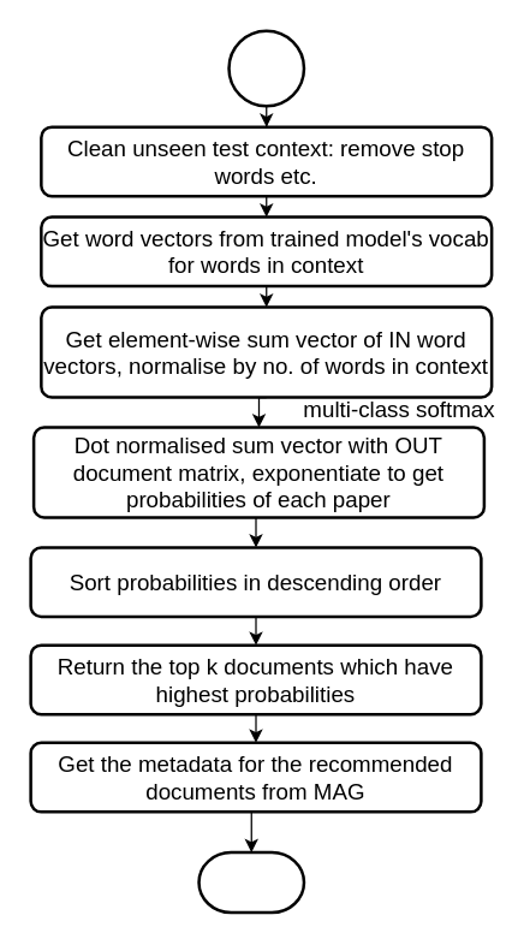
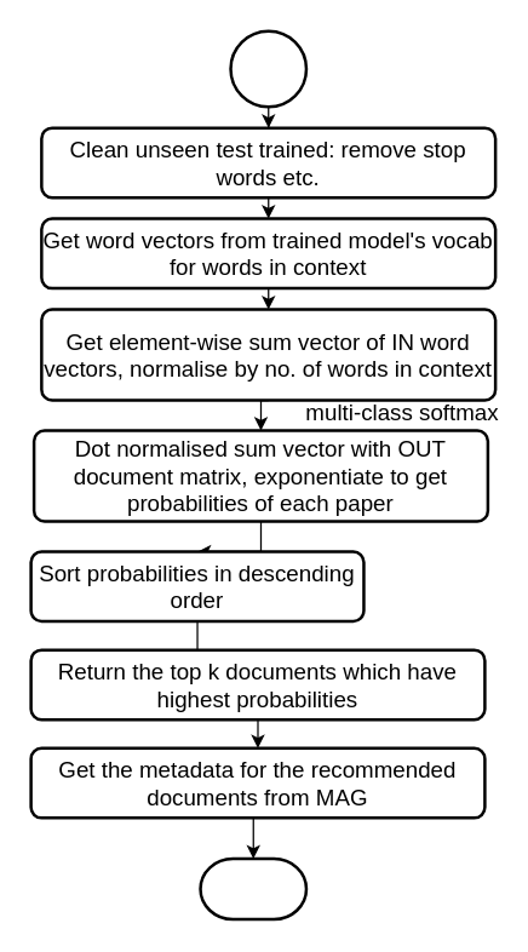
  <mxCell id="0" />
  <mxCell id="1" parent="0" />
  <mxCell id="2" style="edgeStyle=orthogonalEdgeStyle;rounded=0;orthogonalLoop=1;jettySize=auto;html=1;exitX=0.5;exitY=1;exitDx=0;exitDy=0;entryX=0.5;entryY=0;entryDx=0;entryDy=0;fontSize=15;" edge="1" parent="1" source="3" target="5"><mxGeometry relative="1" as="geometry" /></mxCell>
  <mxCell id="3" value="Dot normalised sum vector with OUT document matrix, exponentiate to get probabilities of each paper" style="rounded=1;whiteSpace=wrap;html=1;absoluteArcSize=1;arcSize=14;strokeWidth=2;fontSize=15;" parent="1" vertex="1"><mxGeometry x="22" y="284" width="300" height="60" as="geometry" /></mxCell>
  <mxCell id="4" style="edgeStyle=orthogonalEdgeStyle;rounded=0;orthogonalLoop=1;jettySize=auto;html=1;exitX=0.5;exitY=1;exitDx=0;exitDy=0;entryX=0.5;entryY=0;entryDx=0;entryDy=0;fontSize=15;" edge="1" parent="1" source="5" target="15"><mxGeometry relative="1" as="geometry" /></mxCell>
- <mxCell id="5" value="Sort probabilities in descending order" style="rounded=1;whiteSpace=wrap;html=1;absoluteArcSize=1;arcSize=14;strokeWidth=2;fontSize=15;" parent="1" vertex="1"><mxGeometry x="20" y="364" width="300" height="46" as="geometry" /></mxCell>
+ <mxCell id="5" value="Sort probabilities in descending order" style="rounded=1;whiteSpace=wrap;html=1;absoluteArcSize=1;arcSize=14;strokeWidth=2;fontSize=15;" parent="1" vertex="1"><mxGeometry x="20" y="364" width="220" height="46" as="geometry" /></mxCell>
  <mxCell id="6" value="" style="edgeStyle=orthogonalEdgeStyle;rounded=0;orthogonalLoop=1;jettySize=auto;html=1;fontSize=15;" parent="1" source="7" target="9" edge="1"><mxGeometry relative="1" as="geometry" /></mxCell>
  <mxCell id="7" value="" style="strokeWidth=2;html=1;shape=mxgraph.flowchart.start_2;whiteSpace=wrap;fontSize=15;" parent="1" vertex="1"><mxGeometry x="152" y="20" width="50" height="50" as="geometry" /></mxCell>
  <mxCell id="8" style="edgeStyle=orthogonalEdgeStyle;rounded=0;orthogonalLoop=1;jettySize=auto;html=1;exitX=0.5;exitY=1;exitDx=0;exitDy=0;entryX=0.5;entryY=0;entryDx=0;entryDy=0;fontSize=15;" parent="1" source="9" target="11" edge="1"><mxGeometry relative="1" as="geometry" /></mxCell>
- <mxCell id="9" value="Clean unseen test context: remove stop words etc.&lt;br style=&quot;font-size: 15px;&quot;&gt;" style="rounded=1;whiteSpace=wrap;html=1;absoluteArcSize=1;arcSize=14;strokeWidth=2;fontSize=15;" parent="1" vertex="1"><mxGeometry x="27" y="84" width="300" height="46" as="geometry" /></mxCell>
+ <mxCell id="9" value="Clean unseen test trained: remove stop words etc.&lt;br style=&quot;font-size: 15px;&quot;&gt;" style="rounded=1;whiteSpace=wrap;html=1;absoluteArcSize=1;arcSize=14;strokeWidth=2;fontSize=15;" parent="1" vertex="1"><mxGeometry x="27" y="84" width="300" height="46" as="geometry" /></mxCell>
  <mxCell id="10" style="edgeStyle=orthogonalEdgeStyle;rounded=0;orthogonalLoop=1;jettySize=auto;html=1;exitX=0.5;exitY=1;exitDx=0;exitDy=0;entryX=0.5;entryY=0;entryDx=0;entryDy=0;fontSize=15;" parent="1" source="11" target="13" edge="1"><mxGeometry relative="1" as="geometry" /></mxCell>
  <mxCell id="11" value="Get word vectors from trained model's vocab for words in context&lt;br style=&quot;font-size: 15px;&quot;&gt;" style="rounded=1;whiteSpace=wrap;html=1;absoluteArcSize=1;arcSize=14;strokeWidth=2;fontSize=15;" parent="1" vertex="1"><mxGeometry x="27" y="144" width="300" height="46" as="geometry" /></mxCell>
  <mxCell id="12" style="edgeStyle=orthogonalEdgeStyle;rounded=0;orthogonalLoop=1;jettySize=auto;html=1;exitX=0.5;exitY=1;exitDx=0;exitDy=0;entryX=0.5;entryY=0;entryDx=0;entryDy=0;fontSize=15;" parent="1" source="13" target="3" edge="1"><mxGeometry relative="1" as="geometry" /></mxCell>
  <mxCell id="13" value="Get element-wise sum vector of IN word vectors, normalise by no. of words in context" style="rounded=1;whiteSpace=wrap;html=1;absoluteArcSize=1;arcSize=14;strokeWidth=2;fontSize=15;" parent="1" vertex="1"><mxGeometry x="27" y="204" width="300" height="60" as="geometry" /></mxCell>
  <mxCell id="14" style="edgeStyle=orthogonalEdgeStyle;rounded=0;orthogonalLoop=1;jettySize=auto;html=1;exitX=0.5;exitY=1;exitDx=0;exitDy=0;entryX=0.5;entryY=0;entryDx=0;entryDy=0;fontSize=15;" edge="1" parent="1" source="15" target="18"><mxGeometry relative="1" as="geometry" /></mxCell>
  <mxCell id="15" value="Return the top k documents which have highest probabilities" style="rounded=1;whiteSpace=wrap;html=1;absoluteArcSize=1;arcSize=14;strokeWidth=2;fontSize=15;" parent="1" vertex="1"><mxGeometry x="20" y="429" width="300" height="46" as="geometry" /></mxCell>
  <mxCell id="16" value="" style="strokeWidth=2;html=1;shape=mxgraph.flowchart.terminator;whiteSpace=wrap;fontSize=15;" parent="1" vertex="1"><mxGeometry x="132" y="567" width="70" height="40" as="geometry" /></mxCell>
  <mxCell id="17" style="edgeStyle=orthogonalEdgeStyle;rounded=0;orthogonalLoop=1;jettySize=auto;html=1;exitX=0.5;exitY=1;exitDx=0;exitDy=0;entryX=0.5;entryY=0;entryDx=0;entryDy=0;entryPerimeter=0;fontSize=15;" edge="1" parent="1" source="18" target="16"><mxGeometry relative="1" as="geometry" /></mxCell>
  <mxCell id="18" value="Get the metadata for the recommended documents from MAG" style="rounded=1;whiteSpace=wrap;html=1;absoluteArcSize=1;arcSize=14;strokeWidth=2;fontSize=15;" parent="1" vertex="1"><mxGeometry x="20" y="494" width="300" height="46" as="geometry" /></mxCell>
  <mxCell id="19" value="multi-class softmax" style="text;html=1;resizable=0;points=[];autosize=1;align=left;verticalAlign=top;spacingTop=-4;fontSize=15;" parent="1" vertex="1"><mxGeometry x="200" y="260.5" width="120" height="20" as="geometry" /></mxCell>
